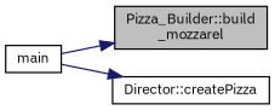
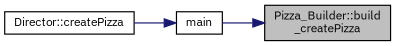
  digraph {
    fontname="IBM Plex Sans"
    rankdir=RL
    node [color=black fontname="IBM Plex Sans" fontsize=10 shape=record]
    edge [color=midnightblue dir=back fontname="IBM Plex Sans" fontsize=10 labelfontname=Helvetica labelfontsize=10 style=solid]
-   n1 [fillcolor=grey75 fontcolor=black height=0.2 label="Pizza_Builder::build\l_mozzarel" style=filled width=0.4]
+   n1 [fillcolor=grey75 fontcolor=black height=0.2 label="Pizza_Builder::build\l_createPizza" style=filled width=0.4]
    n2 [height=0.2 label=main width=0.4]
    n3 [height=0.2 label="Director::createPizza" width=0.4]
    n1 -> n2
-   n3 -> n2
+   n2 -> n3
  }
